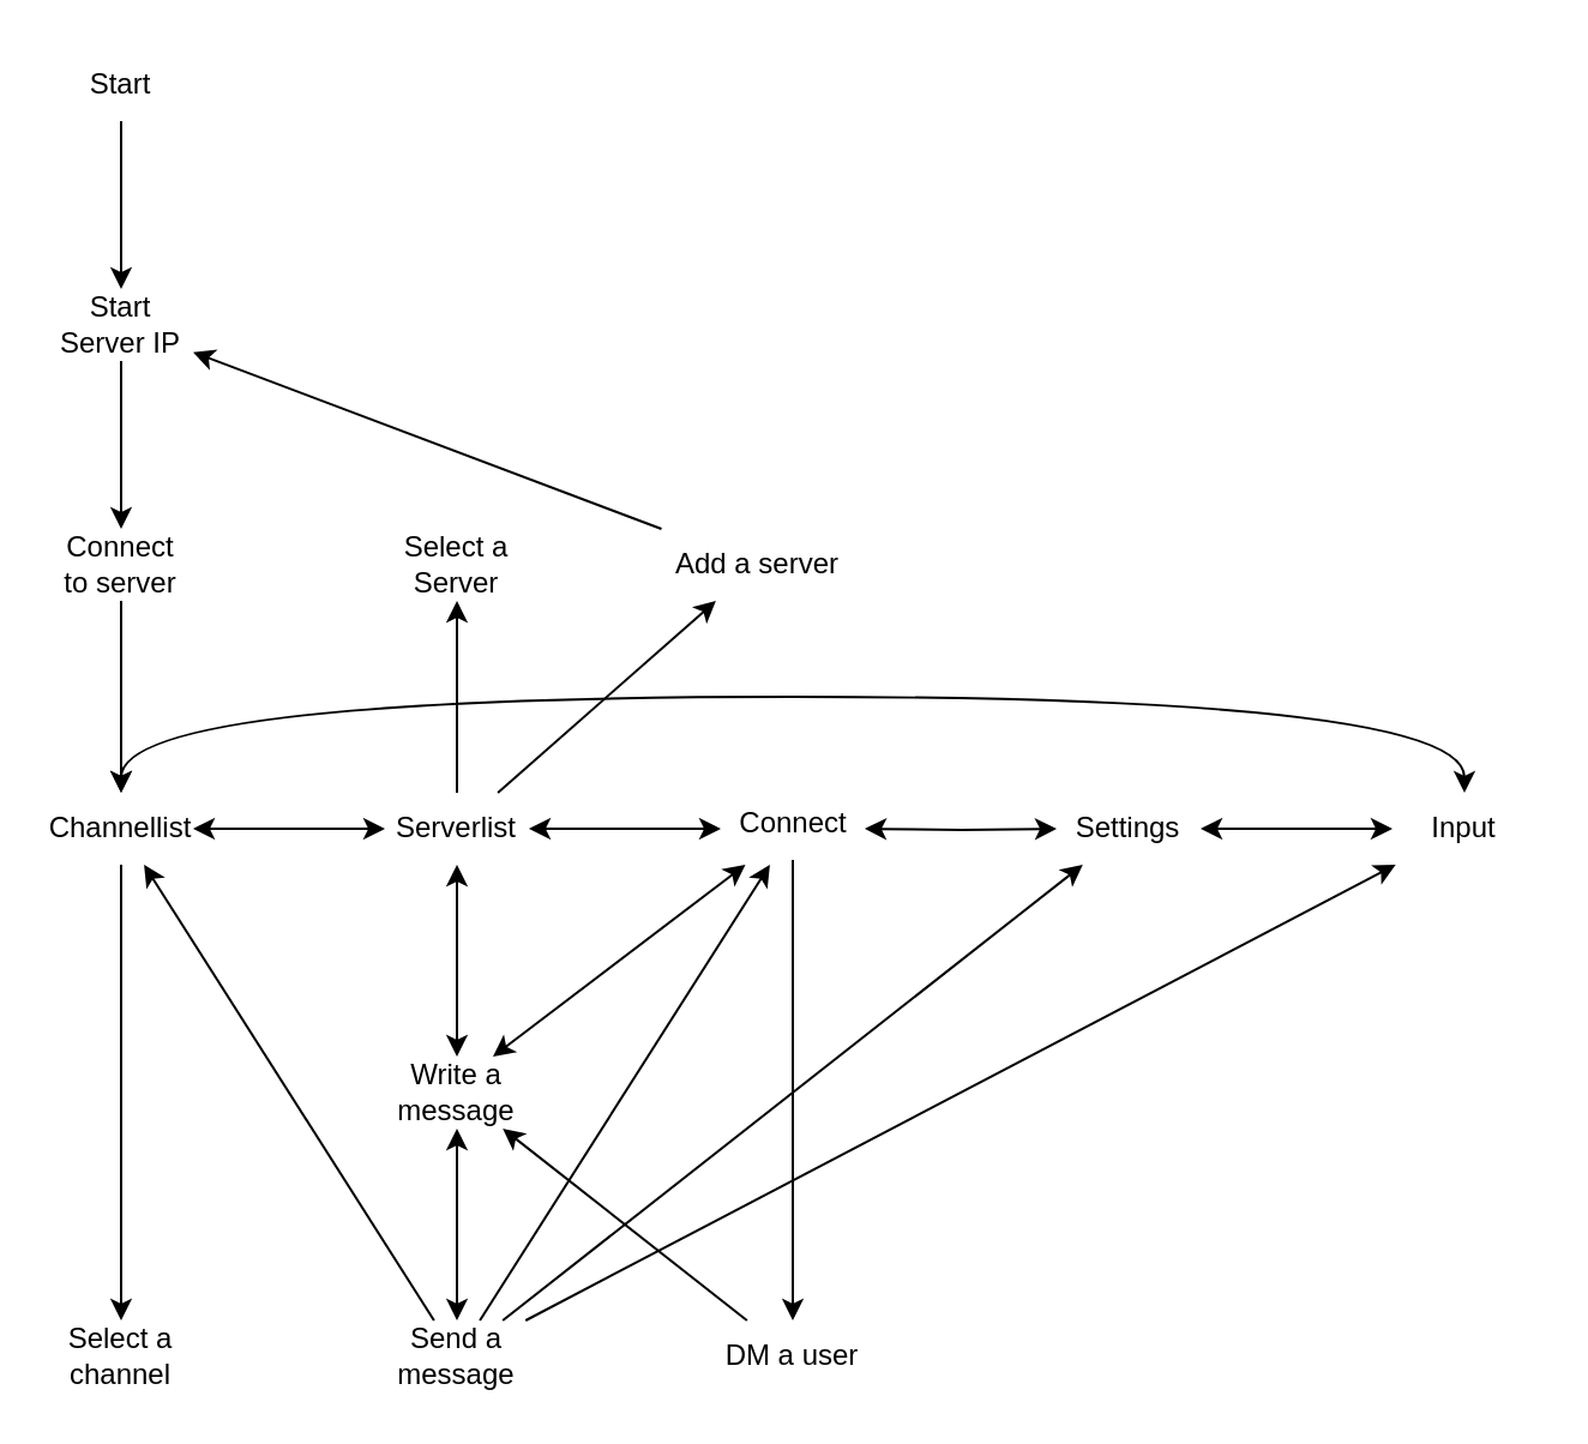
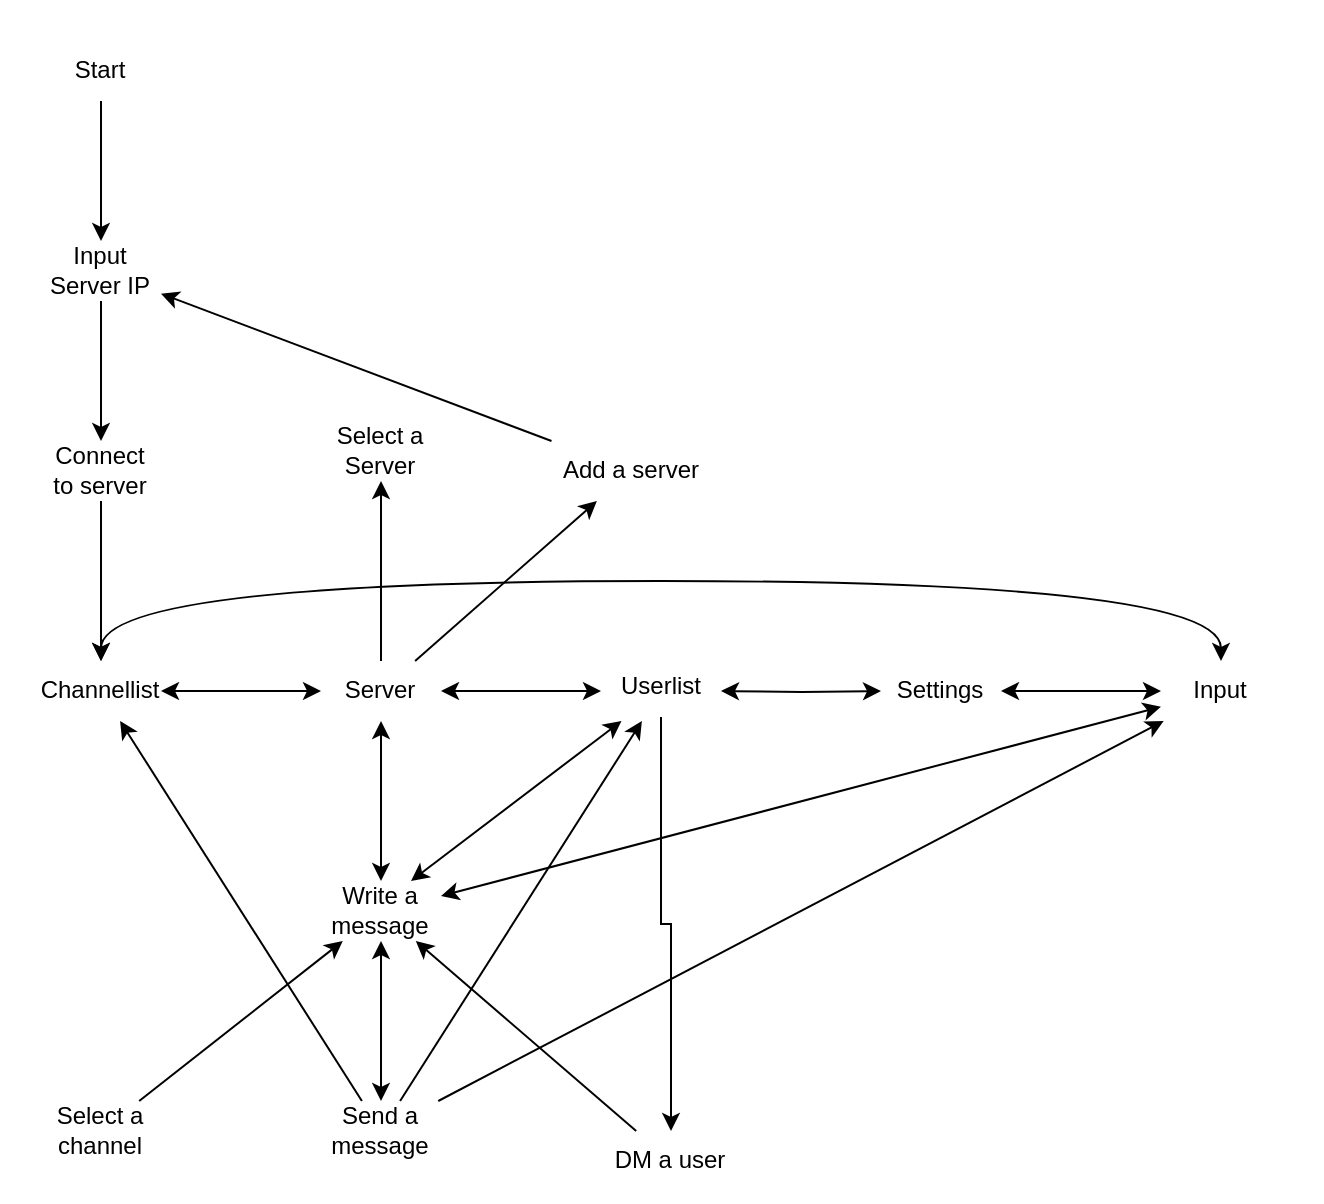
  <mxCell id="0" />
  <mxCell id="1" parent="0" />
  <mxCell id="2" value="Start" style="text;html=1;align=center;verticalAlign=middle;whiteSpace=wrap;rounded=0;" vertex="1" parent="1"><mxGeometry x="20" y="20" width="60" height="30" as="geometry" /></mxCell>
  <mxCell id="3" value="" style="edgeStyle=orthogonalEdgeStyle;rounded=0;orthogonalLoop=1;jettySize=auto;html=1;" edge="1" parent="1" source="2" target="5"><mxGeometry relative="1" as="geometry"><mxPoint x="50" y="140" as="sourcePoint" /></mxGeometry></mxCell>
  <mxCell id="4" style="edgeStyle=orthogonalEdgeStyle;rounded=0;orthogonalLoop=1;jettySize=auto;html=1;" edge="1" parent="1" source="5" target="34"><mxGeometry relative="1" as="geometry" /></mxCell>
- <mxCell id="5" value="Start Server IP" style="text;html=1;align=center;verticalAlign=middle;whiteSpace=wrap;rounded=0;" vertex="1" parent="1"><mxGeometry x="20" y="120" width="60" height="30" as="geometry" /></mxCell>
+ <mxCell id="5" value="Input Server IP" style="text;html=1;align=center;verticalAlign=middle;whiteSpace=wrap;rounded=0;" vertex="1" parent="1"><mxGeometry x="20" y="120" width="60" height="30" as="geometry" /></mxCell>
  <mxCell id="6" value="" style="edgeStyle=orthogonalEdgeStyle;rounded=0;orthogonalLoop=1;jettySize=auto;html=1;startArrow=classic;startFill=1;" edge="1" parent="1" source="8" target="15"><mxGeometry relative="1" as="geometry" /></mxCell>
- <mxCell id="7" style="edgeStyle=orthogonalEdgeStyle;rounded=0;orthogonalLoop=1;jettySize=auto;html=1;" edge="1" parent="1" source="8" target="26"><mxGeometry relative="1" as="geometry" /></mxCell>
  <mxCell id="8" value="Channellist" style="text;html=1;align=center;verticalAlign=middle;whiteSpace=wrap;rounded=0;" vertex="1" parent="1"><mxGeometry x="20" y="330" width="60" height="30" as="geometry" /></mxCell>
  <mxCell id="9" style="rounded=0;orthogonalLoop=1;jettySize=auto;html=1;" edge="1" parent="1" source="10" target="18"><mxGeometry relative="1" as="geometry" /></mxCell>
- <mxCell id="10" value="DM a user" style="text;html=1;align=center;verticalAlign=middle;whiteSpace=wrap;rounded=0;" vertex="1" parent="1"><mxGeometry x="300" y="550" width="60" height="30" as="geometry" /></mxCell>
+ <mxCell id="10" value="DM a user" style="text;html=1;align=center;verticalAlign=middle;whiteSpace=wrap;rounded=0;" vertex="1" parent="1"><mxGeometry x="305" y="565" width="60" height="30" as="geometry" /></mxCell>
  <mxCell id="11" value="" style="edgeStyle=orthogonalEdgeStyle;rounded=0;orthogonalLoop=1;jettySize=auto;html=1;startArrow=classic;startFill=1;" edge="1" parent="1" source="15" target="18"><mxGeometry relative="1" as="geometry" /></mxCell>
  <mxCell id="12" value="" style="edgeStyle=orthogonalEdgeStyle;rounded=0;orthogonalLoop=1;jettySize=auto;html=1;startArrow=classic;startFill=1;" edge="1" parent="1" source="15"><mxGeometry relative="1" as="geometry"><mxPoint x="300" y="345" as="targetPoint" /></mxGeometry></mxCell>
  <mxCell id="13" value="" style="edgeStyle=orthogonalEdgeStyle;rounded=0;orthogonalLoop=1;jettySize=auto;html=1;" edge="1" parent="1" source="15" target="20"><mxGeometry relative="1" as="geometry" /></mxCell>
  <mxCell id="14" style="rounded=0;orthogonalLoop=1;jettySize=auto;html=1;startArrow=none;startFill=0;" edge="1" parent="1" source="15" target="38"><mxGeometry relative="1" as="geometry" /></mxCell>
- <mxCell id="15" value="Serverlist" style="text;html=1;align=center;verticalAlign=middle;whiteSpace=wrap;rounded=0;" vertex="1" parent="1"><mxGeometry x="160" y="330" width="60" height="30" as="geometry" /></mxCell>
+ <mxCell id="15" value="Server" style="text;html=1;align=center;verticalAlign=middle;whiteSpace=wrap;rounded=0;" vertex="1" parent="1"><mxGeometry x="160" y="330" width="60" height="30" as="geometry" /></mxCell>
  <mxCell id="16" value="" style="edgeStyle=orthogonalEdgeStyle;rounded=0;orthogonalLoop=1;jettySize=auto;html=1;startArrow=classic;startFill=1;" edge="1" parent="1" source="18" target="23"><mxGeometry relative="1" as="geometry" /></mxCell>
  <mxCell id="17" style="rounded=0;orthogonalLoop=1;jettySize=auto;html=1;startArrow=classic;startFill=1;exitX=0.75;exitY=0;exitDx=0;exitDy=0;" edge="1" parent="1" source="18"><mxGeometry relative="1" as="geometry"><mxPoint x="310.263" y="360" as="targetPoint" /></mxGeometry></mxCell>
  <mxCell id="18" value="Write a message" style="text;html=1;align=center;verticalAlign=middle;whiteSpace=wrap;rounded=0;" vertex="1" parent="1"><mxGeometry x="160" y="440" width="60" height="30" as="geometry" /></mxCell>
  <mxCell id="19" value="" style="edgeStyle=orthogonalEdgeStyle;rounded=0;orthogonalLoop=1;jettySize=auto;html=1;startArrow=classic;startFill=1;" edge="1" parent="1" target="28"><mxGeometry relative="1" as="geometry"><mxPoint x="360" y="345" as="sourcePoint" /></mxGeometry></mxCell>
- <mxCell id="20" value="Select a Server" style="text;html=1;align=center;verticalAlign=middle;whiteSpace=wrap;rounded=0;" vertex="1" parent="1"><mxGeometry x="160" y="220" width="60" height="30" as="geometry" /></mxCell>
+ <mxCell id="20" value="Select a Server" style="text;html=1;align=center;verticalAlign=middle;whiteSpace=wrap;rounded=0;" vertex="1" parent="1"><mxGeometry x="160" y="210" width="60" height="30" as="geometry" /></mxCell>
  <mxCell id="21" style="rounded=0;orthogonalLoop=1;jettySize=auto;html=1;" edge="1" parent="1" source="23"><mxGeometry relative="1" as="geometry"><mxPoint x="320.455" y="360" as="targetPoint" /></mxGeometry></mxCell>
  <mxCell id="22" style="rounded=0;orthogonalLoop=1;jettySize=auto;html=1;" edge="1" parent="1" source="23" target="8"><mxGeometry relative="1" as="geometry" /></mxCell>
  <mxCell id="23" value="Send a message" style="text;html=1;align=center;verticalAlign=middle;whiteSpace=wrap;rounded=0;" vertex="1" parent="1"><mxGeometry x="160" y="550" width="60" height="30" as="geometry" /></mxCell>
- <mxCell id="24" style="rounded=0;orthogonalLoop=1;jettySize=auto;html=1;" edge="1" parent="1" source="23" target="28"><mxGeometry relative="1" as="geometry"><mxPoint x="339.545" y="550" as="sourcePoint" /></mxGeometry></mxCell>
+ <mxCell id="25" style="rounded=0;orthogonalLoop=1;jettySize=auto;html=1;" edge="1" parent="1" source="26" target="18"><mxGeometry relative="1" as="geometry" /></mxCell>
  <mxCell id="26" value="Select a channel" style="text;html=1;align=center;verticalAlign=middle;whiteSpace=wrap;rounded=0;" vertex="1" parent="1"><mxGeometry x="20" y="550" width="60" height="30" as="geometry" /></mxCell>
  <mxCell id="27" value="" style="edgeStyle=orthogonalEdgeStyle;rounded=0;orthogonalLoop=1;jettySize=auto;html=1;startArrow=classic;startFill=1;" edge="1" parent="1" source="28" target="32"><mxGeometry relative="1" as="geometry" /></mxCell>
  <mxCell id="28" value="Settings" style="text;html=1;align=center;verticalAlign=middle;whiteSpace=wrap;rounded=0;" vertex="1" parent="1"><mxGeometry x="440" y="330" width="60" height="30" as="geometry" /></mxCell>
+ <mxCell id="29" style="rounded=0;orthogonalLoop=1;jettySize=auto;html=1;startArrow=classic;startFill=1;exitX=1;exitY=0.25;exitDx=0;exitDy=0;" edge="1" parent="1" source="18" target="32"><mxGeometry relative="1" as="geometry"><mxPoint x="489.091" y="440" as="sourcePoint" /></mxGeometry></mxCell>
  <mxCell id="30" style="rounded=0;orthogonalLoop=1;jettySize=auto;html=1;" edge="1" parent="1" source="23" target="32"><mxGeometry relative="1" as="geometry"><mxPoint x="479.545" y="550" as="sourcePoint" /></mxGeometry></mxCell>
  <mxCell id="31" style="edgeStyle=orthogonalEdgeStyle;rounded=0;orthogonalLoop=1;jettySize=auto;html=1;curved=1;startArrow=classic;startFill=1;" edge="1" parent="1" source="32" target="8"><mxGeometry relative="1" as="geometry"><Array as="points"><mxPoint x="610" y="290" /><mxPoint x="50" y="290" /></Array></mxGeometry></mxCell>
  <mxCell id="32" value="Input" style="text;html=1;align=center;verticalAlign=middle;whiteSpace=wrap;rounded=0;" vertex="1" parent="1"><mxGeometry x="580" y="330" width="60" height="30" as="geometry" /></mxCell>
  <mxCell id="33" style="edgeStyle=orthogonalEdgeStyle;rounded=0;orthogonalLoop=1;jettySize=auto;html=1;" edge="1" parent="1" source="34" target="8"><mxGeometry relative="1" as="geometry" /></mxCell>
  <mxCell id="34" value="Connect to server" style="text;html=1;align=center;verticalAlign=middle;whiteSpace=wrap;rounded=0;" vertex="1" parent="1"><mxGeometry x="20" y="220" width="60" height="30" as="geometry" /></mxCell>
  <mxCell id="35" style="edgeStyle=orthogonalEdgeStyle;rounded=0;orthogonalLoop=1;jettySize=auto;html=1;" edge="1" parent="1" source="36" target="10"><mxGeometry relative="1" as="geometry" /></mxCell>
- <mxCell id="36" value="Connect" style="text;html=1;align=center;verticalAlign=middle;resizable=0;points=[];autosize=1;strokeColor=none;fillColor=none;" vertex="1" parent="1"><mxGeometry x="300" y="328" width="60" height="30" as="geometry" /></mxCell>
+ <mxCell id="36" value="Userlist" style="text;html=1;align=center;verticalAlign=middle;resizable=0;points=[];autosize=1;strokeColor=none;fillColor=none;" vertex="1" parent="1"><mxGeometry x="300" y="328" width="60" height="30" as="geometry" /></mxCell>
  <mxCell id="37" style="rounded=0;orthogonalLoop=1;jettySize=auto;html=1;" edge="1" parent="1" source="38" target="5"><mxGeometry relative="1" as="geometry" /></mxCell>
  <mxCell id="38" value="Add a server" style="text;html=1;align=center;verticalAlign=middle;resizable=0;points=[];autosize=1;strokeColor=none;fillColor=none;" vertex="1" parent="1"><mxGeometry x="270" y="220" width="90" height="30" as="geometry" /></mxCell>
